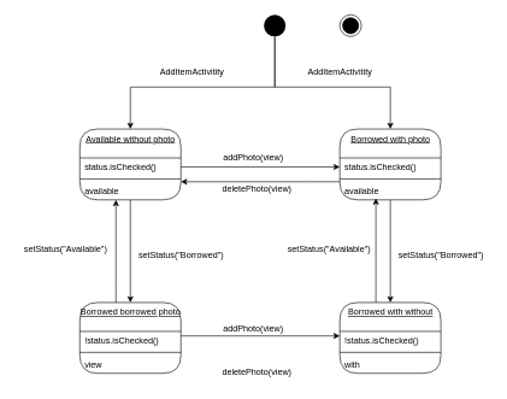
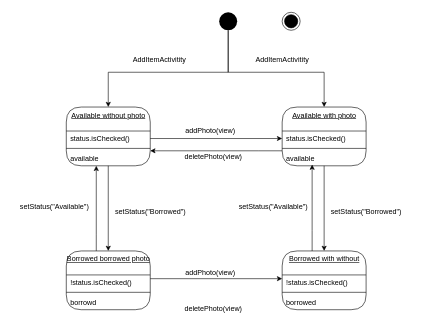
  <mxCell id="0" />
  <mxCell id="1" parent="0" />
  <mxCell id="2" style="edgeStyle=orthogonalEdgeStyle;rounded=0;orthogonalLoop=1;jettySize=auto;html=1;exitX=0.5;exitY=1;exitDx=0;exitDy=0;entryX=0.5;entryY=0;entryDx=0;entryDy=0;" edge="1" parent="1" source="4" target="5"><mxGeometry relative="1" as="geometry"><Array as="points"><mxPoint x="380" y="120" /><mxPoint x="180" y="120" /></Array></mxGeometry></mxCell>
  <mxCell id="3" style="edgeStyle=orthogonalEdgeStyle;rounded=0;orthogonalLoop=1;jettySize=auto;html=1;exitX=0.5;exitY=1;exitDx=0;exitDy=0;entryX=0.5;entryY=0;entryDx=0;entryDy=0;" edge="1" parent="1" source="4" target="9"><mxGeometry relative="1" as="geometry"><Array as="points"><mxPoint x="380" y="120" /><mxPoint x="540" y="120" /></Array></mxGeometry></mxCell>
  <mxCell id="4" value="" style="ellipse;fillColor=#000000;strokeColor=none;" vertex="1" parent="1"><mxGeometry x="365" y="20" width="30" height="30" as="geometry" /></mxCell>
  <mxCell id="5" value="Available without photo" style="swimlane;fontStyle=4;align=center;verticalAlign=top;childLayout=stackLayout;horizontal=1;startSize=40;horizontalStack=0;resizeParent=1;resizeParentMax=0;resizeLast=0;collapsible=0;marginBottom=0;html=1;rounded=1;absoluteArcSize=1;arcSize=50;" vertex="1" parent="1"><mxGeometry x="110" y="178" width="140" height="98" as="geometry" /></mxCell>
  <mxCell id="6" value="status.isChecked()" style="fillColor=none;strokeColor=none;align=left;verticalAlign=middle;spacingLeft=5;" vertex="1" parent="5"><mxGeometry y="40" width="140" height="25" as="geometry" /></mxCell>
  <mxCell id="7" value="" style="line;strokeWidth=1;fillColor=none;align=left;verticalAlign=middle;spacingTop=-1;spacingLeft=3;spacingRight=3;rotatable=0;labelPosition=right;points=[];portConstraint=eastwest;" vertex="1" parent="5"><mxGeometry y="65" width="140" height="8" as="geometry" /></mxCell>
  <mxCell id="8" value="available" style="fillColor=none;strokeColor=none;align=left;verticalAlign=middle;spacingLeft=5;" vertex="1" parent="5"><mxGeometry y="73" width="140" height="25" as="geometry" /></mxCell>
- <mxCell id="9" value="Borrowed with&amp;nbsp;photo" style="swimlane;fontStyle=4;align=center;verticalAlign=top;childLayout=stackLayout;horizontal=1;startSize=40;horizontalStack=0;resizeParent=1;resizeParentMax=0;resizeLast=0;collapsible=0;marginBottom=0;html=1;rounded=1;absoluteArcSize=1;arcSize=50;" vertex="1" parent="1"><mxGeometry x="470" y="178" width="140" height="98" as="geometry" /></mxCell>
+ <mxCell id="9" value="Available with&amp;nbsp;photo" style="swimlane;fontStyle=4;align=center;verticalAlign=top;childLayout=stackLayout;horizontal=1;startSize=40;horizontalStack=0;resizeParent=1;resizeParentMax=0;resizeLast=0;collapsible=0;marginBottom=0;html=1;rounded=1;absoluteArcSize=1;arcSize=50;" vertex="1" parent="1"><mxGeometry x="470" y="178" width="140" height="98" as="geometry" /></mxCell>
  <mxCell id="10" value="status.isChecked()" style="fillColor=none;strokeColor=none;align=left;verticalAlign=middle;spacingLeft=5;" vertex="1" parent="9"><mxGeometry y="40" width="140" height="25" as="geometry" /></mxCell>
  <mxCell id="11" value="" style="line;strokeWidth=1;fillColor=none;align=left;verticalAlign=middle;spacingTop=-1;spacingLeft=3;spacingRight=3;rotatable=0;labelPosition=right;points=[];portConstraint=eastwest;" vertex="1" parent="9"><mxGeometry y="65" width="140" height="8" as="geometry" /></mxCell>
  <mxCell id="12" value="available" style="fillColor=none;strokeColor=none;align=left;verticalAlign=middle;spacingLeft=5;" vertex="1" parent="9"><mxGeometry y="73" width="140" height="25" as="geometry" /></mxCell>
  <mxCell id="13" style="edgeStyle=orthogonalEdgeStyle;rounded=0;orthogonalLoop=1;jettySize=auto;html=1;" edge="1" parent="1" source="14" target="8"><mxGeometry relative="1" as="geometry"><Array as="points"><mxPoint x="160" y="390" /><mxPoint x="160" y="390" /></Array></mxGeometry></mxCell>
  <mxCell id="14" value="Borrowed borrowed photo" style="swimlane;fontStyle=4;align=center;verticalAlign=top;childLayout=stackLayout;horizontal=1;startSize=40;horizontalStack=0;resizeParent=1;resizeParentMax=0;resizeLast=0;collapsible=0;marginBottom=0;html=1;rounded=1;absoluteArcSize=1;arcSize=50;" vertex="1" parent="1"><mxGeometry x="110" y="418" width="140" height="98" as="geometry" /></mxCell>
  <mxCell id="15" value="!status.isChecked()" style="fillColor=none;strokeColor=none;align=left;verticalAlign=middle;spacingLeft=5;" vertex="1" parent="14"><mxGeometry y="40" width="140" height="25" as="geometry" /></mxCell>
  <mxCell id="16" value="" style="line;strokeWidth=1;fillColor=none;align=left;verticalAlign=middle;spacingTop=-1;spacingLeft=3;spacingRight=3;rotatable=0;labelPosition=right;points=[];portConstraint=eastwest;" vertex="1" parent="14"><mxGeometry y="65" width="140" height="8" as="geometry" /></mxCell>
- <mxCell id="17" value="view" style="fillColor=none;strokeColor=none;align=left;verticalAlign=middle;spacingLeft=5;" vertex="1" parent="14"><mxGeometry y="73" width="140" height="25" as="geometry" /></mxCell>
+ <mxCell id="17" value="borrowd" style="fillColor=none;strokeColor=none;align=left;verticalAlign=middle;spacingLeft=5;" vertex="1" parent="14"><mxGeometry y="73" width="140" height="25" as="geometry" /></mxCell>
  <mxCell id="18" style="edgeStyle=orthogonalEdgeStyle;rounded=0;orthogonalLoop=1;jettySize=auto;html=1;" edge="1" parent="1"><mxGeometry relative="1" as="geometry"><mxPoint x="520" y="422" as="sourcePoint" /><mxPoint x="520" y="274" as="targetPoint" /><Array as="points"><mxPoint x="520" y="384" /><mxPoint x="520" y="384" /></Array></mxGeometry></mxCell>
  <mxCell id="19" value="Borrowed with without" style="swimlane;fontStyle=4;align=center;verticalAlign=top;childLayout=stackLayout;horizontal=1;startSize=40;horizontalStack=0;resizeParent=1;resizeParentMax=0;resizeLast=0;collapsible=0;marginBottom=0;html=1;rounded=1;absoluteArcSize=1;arcSize=50;" vertex="1" parent="1"><mxGeometry x="470" y="418" width="140" height="98" as="geometry" /></mxCell>
  <mxCell id="20" value="!status.isChecked()" style="fillColor=none;strokeColor=none;align=left;verticalAlign=middle;spacingLeft=5;" vertex="1" parent="19"><mxGeometry y="40" width="140" height="25" as="geometry" /></mxCell>
  <mxCell id="21" value="" style="line;strokeWidth=1;fillColor=none;align=left;verticalAlign=middle;spacingTop=-1;spacingLeft=3;spacingRight=3;rotatable=0;labelPosition=right;points=[];portConstraint=eastwest;" vertex="1" parent="19"><mxGeometry y="65" width="140" height="8" as="geometry" /></mxCell>
- <mxCell id="22" value="with" style="fillColor=none;strokeColor=none;align=left;verticalAlign=middle;spacingLeft=5;" vertex="1" parent="19"><mxGeometry y="73" width="140" height="25" as="geometry" /></mxCell>
+ <mxCell id="22" value="borrowed" style="fillColor=none;strokeColor=none;align=left;verticalAlign=middle;spacingLeft=5;" vertex="1" parent="19"><mxGeometry y="73" width="140" height="25" as="geometry" /></mxCell>
  <mxCell id="23" style="edgeStyle=orthogonalEdgeStyle;rounded=0;orthogonalLoop=1;jettySize=auto;html=1;exitX=1;exitY=0.5;exitDx=0;exitDy=0;entryX=0;entryY=0.5;entryDx=0;entryDy=0;" edge="1" parent="1" source="6" target="10"><mxGeometry relative="1" as="geometry" /></mxCell>
  <mxCell id="24" value="addPhoto(view)" style="text;html=1;align=center;verticalAlign=middle;resizable=0;points=[];autosize=1;strokeColor=none;fillColor=none;" vertex="1" parent="1"><mxGeometry x="295" y="203" width="110" height="30" as="geometry" /></mxCell>
  <mxCell id="25" style="edgeStyle=orthogonalEdgeStyle;rounded=0;orthogonalLoop=1;jettySize=auto;html=1;exitX=0;exitY=0;exitDx=0;exitDy=0;entryX=1;entryY=0;entryDx=0;entryDy=0;" edge="1" parent="1" source="12" target="8"><mxGeometry relative="1" as="geometry"><Array as="points"><mxPoint x="430" y="251" /><mxPoint x="430" y="251" /></Array></mxGeometry></mxCell>
  <mxCell id="26" value="deletePhoto(view)" style="text;html=1;align=center;verticalAlign=middle;resizable=0;points=[];autosize=1;strokeColor=none;fillColor=none;" vertex="1" parent="1"><mxGeometry x="295" y="246" width="120" height="30" as="geometry" /></mxCell>
  <mxCell id="27" style="edgeStyle=orthogonalEdgeStyle;rounded=0;orthogonalLoop=1;jettySize=auto;html=1;exitX=0.5;exitY=1;exitDx=0;exitDy=0;entryX=0.5;entryY=0;entryDx=0;entryDy=0;" edge="1" parent="1" source="8" target="14"><mxGeometry relative="1" as="geometry" /></mxCell>
  <mxCell id="28" value="setStatus(&quot;Borrowed&quot;)" style="text;html=1;align=center;verticalAlign=middle;resizable=0;points=[];autosize=1;strokeColor=none;fillColor=none;" vertex="1" parent="1"><mxGeometry x="180" y="338" width="140" height="30" as="geometry" /></mxCell>
  <mxCell id="29" style="edgeStyle=orthogonalEdgeStyle;rounded=0;orthogonalLoop=1;jettySize=auto;html=1;exitX=0.5;exitY=1;exitDx=0;exitDy=0;entryX=0.5;entryY=0;entryDx=0;entryDy=0;" edge="1" parent="1" source="12" target="19"><mxGeometry relative="1" as="geometry" /></mxCell>
  <mxCell id="30" value="setStatus(&quot;Borrowed&quot;)" style="text;html=1;align=center;verticalAlign=middle;resizable=0;points=[];autosize=1;strokeColor=none;fillColor=none;" vertex="1" parent="1"><mxGeometry x="540" y="338" width="140" height="30" as="geometry" /></mxCell>
  <mxCell id="31" value="AddItemActivitity" style="text;html=1;align=center;verticalAlign=middle;resizable=0;points=[];autosize=1;strokeColor=none;fillColor=none;" vertex="1" parent="1"><mxGeometry x="210" y="85" width="110" height="30" as="geometry" /></mxCell>
  <mxCell id="32" value="AddItemActivitity" style="text;html=1;align=center;verticalAlign=middle;resizable=0;points=[];autosize=1;strokeColor=none;fillColor=none;" vertex="1" parent="1"><mxGeometry x="415" y="85" width="110" height="30" as="geometry" /></mxCell>
  <mxCell id="33" value="addPhoto(view)" style="text;html=1;align=center;verticalAlign=middle;resizable=0;points=[];autosize=1;strokeColor=none;fillColor=none;" vertex="1" parent="1"><mxGeometry x="295" y="440" width="110" height="30" as="geometry" /></mxCell>
  <mxCell id="34" style="edgeStyle=orthogonalEdgeStyle;rounded=0;orthogonalLoop=1;jettySize=auto;html=1;exitX=1;exitY=0.25;exitDx=0;exitDy=0;entryX=0;entryY=0.25;entryDx=0;entryDy=0;" edge="1" parent="1" source="15" target="20"><mxGeometry relative="1" as="geometry" /></mxCell>
  <mxCell id="35" value="deletePhoto(view)" style="text;html=1;align=center;verticalAlign=middle;resizable=0;points=[];autosize=1;strokeColor=none;fillColor=none;" vertex="1" parent="1"><mxGeometry x="295" y="500" width="120" height="30" as="geometry" /></mxCell>
  <mxCell id="36" value="setStatus(&quot;Available&quot;)" style="text;html=1;align=center;verticalAlign=middle;resizable=0;points=[];autosize=1;strokeColor=none;fillColor=none;" vertex="1" parent="1"><mxGeometry x="20" y="330" width="140" height="30" as="geometry" /></mxCell>
  <mxCell id="37" value="setStatus(&quot;Available&quot;)" style="text;html=1;align=center;verticalAlign=middle;resizable=0;points=[];autosize=1;strokeColor=none;fillColor=none;" vertex="1" parent="1"><mxGeometry x="385" y="330" width="140" height="30" as="geometry" /></mxCell>
  <mxCell id="38" value="" style="ellipse;html=1;shape=endState;fillColor=#000000;strokeColor=#000000;" vertex="1" parent="1"><mxGeometry x="470" y="20" width="30" height="30" as="geometry" /></mxCell>
